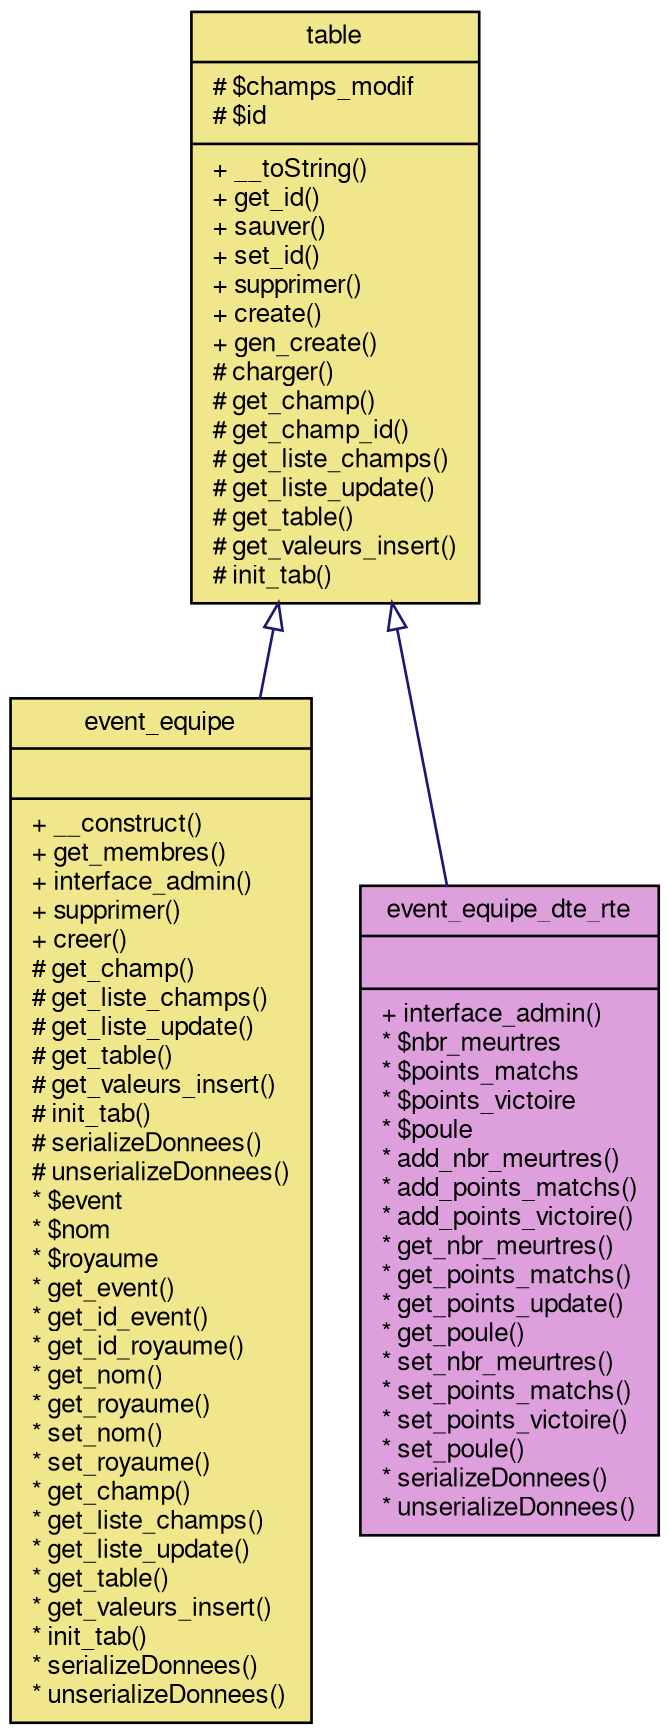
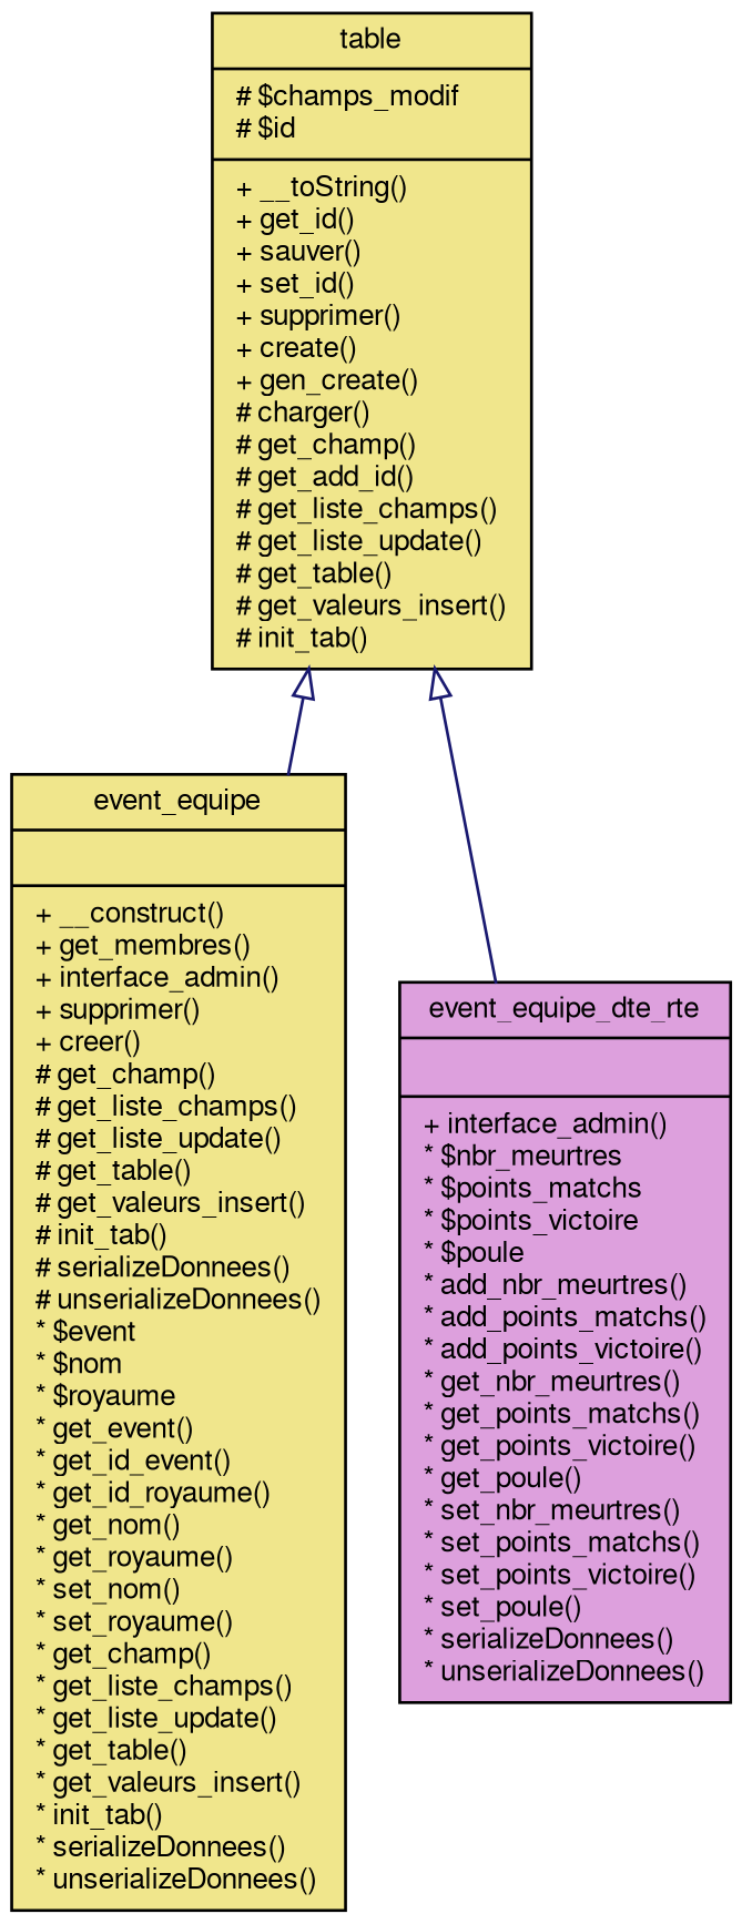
  digraph {
    node [color=black fillcolor=khaki fontname=FreeSans fontsize=10 shape=record style=filled]
    edge [arrowtail=empty color=midnightblue dir=back fontname=FreeSans fontsize=10 labelfontname=FreeSans labelfontsize=10 style=solid]
    n1 [fontcolor=black height=0.2 label="{event_equipe\n||+ __construct()\l+ get_membres()\l+ interface_admin()\l+ supprimer()\l+ creer()\l# get_champ()\l# get_liste_champs()\l# get_liste_update()\l# get_table()\l# get_valeurs_insert()\l# init_tab()\l# serializeDonnees()\l# unserializeDonnees()\l* $event\l* $nom\l* $royaume\l* get_event()\l* get_id_event()\l* get_id_royaume()\l* get_nom()\l* get_royaume()\l* set_nom()\l* set_royaume()\l* get_champ()\l* get_liste_champs()\l* get_liste_update()\l* get_table()\l* get_valeurs_insert()\l* init_tab()\l* serializeDonnees()\l* unserializeDonnees()\l}" width=0.4]
-   n2 [fillcolor=plum height=0.2 label="{event_equipe_dte_rte\n||+ interface_admin()\l* $nbr_meurtres\l* $points_matchs\l* $points_victoire\l* $poule\l* add_nbr_meurtres()\l* add_points_matchs()\l* add_points_victoire()\l* get_nbr_meurtres()\l* get_points_matchs()\l* get_points_update()\l* get_poule()\l* set_nbr_meurtres()\l* set_points_matchs()\l* set_points_victoire()\l* set_poule()\l* serializeDonnees()\l* unserializeDonnees()\l}" width=0.4]
-   n3 [height=0.2 label="{table\n|# $champs_modif\l# $id\l|+ __toString()\l+ get_id()\l+ sauver()\l+ set_id()\l+ supprimer()\l+ create()\l+ gen_create()\l# charger()\l# get_champ()\l# get_champ_id()\l# get_liste_champs()\l# get_liste_update()\l# get_table()\l# get_valeurs_insert()\l# init_tab()\l}" width=0.4]
+   n2 [fillcolor=plum height=0.2 label="{event_equipe_dte_rte\n||+ interface_admin()\l* $nbr_meurtres\l* $points_matchs\l* $points_victoire\l* $poule\l* add_nbr_meurtres()\l* add_points_matchs()\l* add_points_victoire()\l* get_nbr_meurtres()\l* get_points_matchs()\l* get_points_victoire()\l* get_poule()\l* set_nbr_meurtres()\l* set_points_matchs()\l* set_points_victoire()\l* set_poule()\l* serializeDonnees()\l* unserializeDonnees()\l}" width=0.4]
+   n3 [height=0.2 label="{table\n|# $champs_modif\l# $id\l|+ __toString()\l+ get_id()\l+ sauver()\l+ set_id()\l+ supprimer()\l+ create()\l+ gen_create()\l# charger()\l# get_champ()\l# get_add_id()\l# get_liste_champs()\l# get_liste_update()\l# get_table()\l# get_valeurs_insert()\l# init_tab()\l}" width=0.4]
    n3 -> n1
    n3 -> n2
  }
